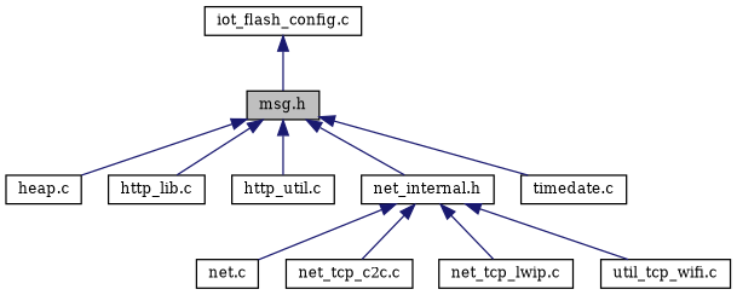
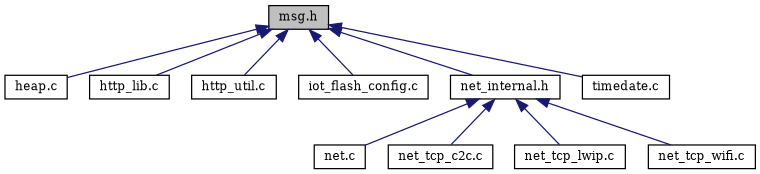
  digraph {
    fontname="DejaVu Serif"
    node [color=black fillcolor=white fontname="DejaVu Serif" fontsize=10 shape=record style=filled]
    edge [color=midnightblue dir=back fontname="DejaVu Serif" fontsize=10 labelfontname=Helvetica labelfontsize=10 style=solid]
    n1 [fillcolor=grey75 fontcolor=black height=0.2 label="msg.h" width=0.4]
    n2 [height=0.2 label="heap.c" width=0.4]
    n3 [height=0.2 label="http_lib.c" width=0.4]
    n4 [height=0.2 label="http_util.c" width=0.4]
    n5 [height=0.2 label="iot_flash_config.c" width=0.4]
    n6 [height=0.2 label="net_internal.h" width=0.4]
    n7 [height=0.2 label="timedate.c" width=0.4]
    n8 [height=0.2 label="net.c" width=0.4]
    n9 [height=0.2 label="net_tcp_c2c.c" width=0.4]
    n10 [height=0.2 label="net_tcp_lwip.c" width=0.4]
-   n11 [height=0.2 label="util_tcp_wifi.c" width=0.4]
+   n11 [height=0.2 label="net_tcp_wifi.c" width=0.4]
    n1 -> n2
    n1 -> n3
    n1 -> n4
-   n5 -> n1
+   n1 -> n5
    n1 -> n6
    n1 -> n7
    n6 -> n8
    n6 -> n9
    n6 -> n10
    n6 -> n11
  }
